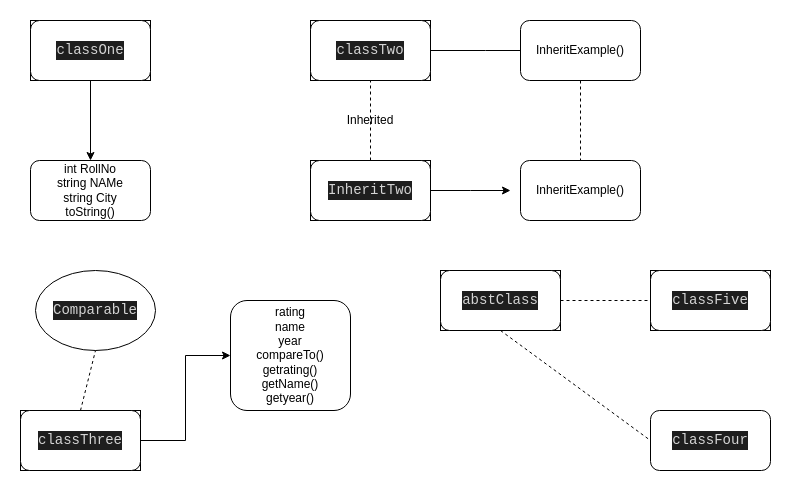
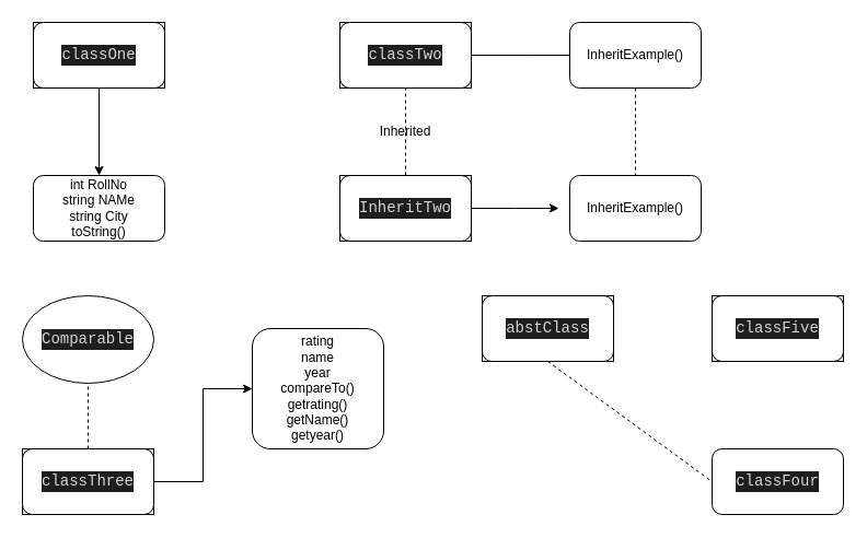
  <mxCell id="0" />
  <mxCell id="1" parent="0" />
  <mxCell id="2" value="" style="edgeStyle=orthogonalEdgeStyle;rounded=0;orthogonalLoop=1;jettySize=auto;html=1;" edge="1" parent="1" source="3"><mxGeometry relative="1" as="geometry"><mxPoint x="540" y="50" as="targetPoint" /></mxGeometry></mxCell>
  <mxCell id="3" value="ClassTwo&lt;br&gt;" style="rounded=0;whiteSpace=wrap;html=1;" vertex="1" parent="1"><mxGeometry x="310" y="20" width="120" height="60" as="geometry" /></mxCell>
  <mxCell id="4" value="" style="edgeStyle=orthogonalEdgeStyle;rounded=0;orthogonalLoop=1;jettySize=auto;html=1;" edge="1" parent="1" source="5"><mxGeometry relative="1" as="geometry"><mxPoint x="510" y="190" as="targetPoint" /></mxGeometry></mxCell>
  <mxCell id="5" value="&lt;div style=&quot;color: rgb(212 , 212 , 212) ; background-color: rgb(30 , 30 , 30) ; font-family: &amp;#34;consolas&amp;#34; , &amp;#34;courier new&amp;#34; , monospace ; font-size: 14px ; line-height: 19px ; white-space: pre&quot;&gt;&lt;div style=&quot;font-family: &amp;#34;consolas&amp;#34; , &amp;#34;courier new&amp;#34; , monospace ; line-height: 19px&quot;&gt;InheritTwo&lt;/div&gt;&lt;/div&gt;" style="rounded=0;whiteSpace=wrap;html=1;" vertex="1" parent="1"><mxGeometry x="310" y="160" width="120" height="60" as="geometry" /></mxCell>
  <mxCell id="6" value="InheritExample()" style="rounded=1;whiteSpace=wrap;html=1;" vertex="1" parent="1"><mxGeometry x="520" y="20" width="120" height="60" as="geometry" /></mxCell>
  <mxCell id="7" value="Inherited" style="text;html=1;strokeColor=none;fillColor=none;align=center;verticalAlign=middle;whiteSpace=wrap;rounded=0;" vertex="1" parent="1"><mxGeometry x="350" y="110" width="40" height="20" as="geometry" /></mxCell>
  <mxCell id="8" value="InheritExample()" style="rounded=1;whiteSpace=wrap;html=1;" vertex="1" parent="1"><mxGeometry x="520" y="160" width="120" height="60" as="geometry" /></mxCell>
  <mxCell id="9" value="ClassOne" style="rounded=0;whiteSpace=wrap;html=1;" vertex="1" parent="1"><mxGeometry x="30" y="20" width="120" height="60" as="geometry" /></mxCell>
  <mxCell id="10" value="int RollNo&lt;br&gt;string NAMe&lt;br&gt;string City&lt;br&gt;toString()" style="rounded=1;whiteSpace=wrap;html=1;" vertex="1" parent="1"><mxGeometry x="30" y="160" width="120" height="60" as="geometry" /></mxCell>
  <mxCell id="11" style="edgeStyle=orthogonalEdgeStyle;rounded=0;orthogonalLoop=1;jettySize=auto;html=1;entryX=0.5;entryY=0;entryDx=0;entryDy=0;" edge="1" parent="1" source="12" target="10"><mxGeometry relative="1" as="geometry" /></mxCell>
  <mxCell id="12" value="&lt;div style=&quot;color: rgb(212 , 212 , 212) ; background-color: rgb(30 , 30 , 30) ; font-family: &amp;#34;consolas&amp;#34; , &amp;#34;courier new&amp;#34; , monospace ; font-size: 14px ; line-height: 19px ; white-space: pre&quot;&gt;classOne&lt;/div&gt;" style="rounded=1;whiteSpace=wrap;html=1;" vertex="1" parent="1"><mxGeometry x="30" y="20" width="120" height="60" as="geometry" /></mxCell>
  <mxCell id="13" value="&lt;div style=&quot;color: rgb(212 , 212 , 212) ; background-color: rgb(30 , 30 , 30) ; font-family: &amp;#34;consolas&amp;#34; , &amp;#34;courier new&amp;#34; , monospace ; font-size: 14px ; line-height: 19px ; white-space: pre&quot;&gt;classTwo&lt;/div&gt;" style="rounded=1;whiteSpace=wrap;html=1;" vertex="1" parent="1"><mxGeometry x="310" y="20" width="120" height="60" as="geometry" /></mxCell>
  <mxCell id="14" value="&lt;div style=&quot;color: rgb(212 , 212 , 212) ; background-color: rgb(30 , 30 , 30) ; font-family: &amp;#34;consolas&amp;#34; , &amp;#34;courier new&amp;#34; , monospace ; font-size: 14px ; line-height: 19px ; white-space: pre&quot;&gt;InheritTwo&lt;/div&gt;" style="rounded=1;whiteSpace=wrap;html=1;" vertex="1" parent="1"><mxGeometry x="310" y="160" width="120" height="60" as="geometry" /></mxCell>
- <mxCell id="15" value="&lt;div style=&quot;color: rgb(212 , 212 , 212) ; background-color: rgb(30 , 30 , 30) ; font-family: &amp;#34;consolas&amp;#34; , &amp;#34;courier new&amp;#34; , monospace ; font-size: 14px ; line-height: 19px ; white-space: pre&quot;&gt;Comparable&lt;/div&gt;" style="ellipse;whiteSpace=wrap;html=1;" vertex="1" parent="1"><mxGeometry x="35" y="270" width="120" height="80" as="geometry" /></mxCell>
+ <mxCell id="15" value="&lt;div style=&quot;color: rgb(212 , 212 , 212) ; background-color: rgb(30 , 30 , 30) ; font-family: &amp;#34;consolas&amp;#34; , &amp;#34;courier new&amp;#34; , monospace ; font-size: 14px ; line-height: 19px ; white-space: pre&quot;&gt;Comparable&lt;/div&gt;" style="ellipse;whiteSpace=wrap;html=1;" vertex="1" parent="1"><mxGeometry x="20" y="270" width="120" height="80" as="geometry" /></mxCell>
  <mxCell id="16" value="" style="rounded=0;whiteSpace=wrap;html=1;" vertex="1" parent="1"><mxGeometry x="20" y="410" width="120" height="60" as="geometry" /></mxCell>
  <mxCell id="17" style="edgeStyle=orthogonalEdgeStyle;rounded=0;orthogonalLoop=1;jettySize=auto;html=1;" edge="1" parent="1" source="18" target="19"><mxGeometry relative="1" as="geometry" /></mxCell>
  <mxCell id="18" value="&lt;div style=&quot;color: rgb(212 , 212 , 212) ; background-color: rgb(30 , 30 , 30) ; font-family: &amp;#34;consolas&amp;#34; , &amp;#34;courier new&amp;#34; , monospace ; font-size: 14px ; line-height: 19px ; white-space: pre&quot;&gt;classThree&lt;/div&gt;" style="rounded=1;whiteSpace=wrap;html=1;" vertex="1" parent="1"><mxGeometry x="20" y="410" width="120" height="60" as="geometry" /></mxCell>
  <mxCell id="19" value="rating&lt;br&gt;name&lt;br&gt;year&lt;br&gt;compareTo()&lt;br&gt;getrating()&lt;br&gt;getName()&lt;br&gt;getyear()" style="rounded=1;whiteSpace=wrap;html=1;" vertex="1" parent="1"><mxGeometry x="230" y="300" width="120" height="110" as="geometry" /></mxCell>
  <mxCell id="20" value="" style="rounded=0;whiteSpace=wrap;html=1;" vertex="1" parent="1"><mxGeometry x="440" y="270" width="120" height="60" as="geometry" /></mxCell>
  <mxCell id="21" value="&lt;div style=&quot;color: rgb(212 , 212 , 212) ; background-color: rgb(30 , 30 , 30) ; font-family: &amp;#34;consolas&amp;#34; , &amp;#34;courier new&amp;#34; , monospace ; font-size: 14px ; line-height: 19px ; white-space: pre&quot;&gt;abstClass&lt;/div&gt;" style="rounded=1;whiteSpace=wrap;html=1;" vertex="1" parent="1"><mxGeometry x="440" y="270" width="120" height="60" as="geometry" /></mxCell>
  <mxCell id="22" value="" style="rounded=0;whiteSpace=wrap;html=1;" vertex="1" parent="1"><mxGeometry x="650" y="270" width="120" height="60" as="geometry" /></mxCell>
  <mxCell id="23" value="&lt;div style=&quot;color: rgb(212 , 212 , 212) ; background-color: rgb(30 , 30 , 30) ; font-family: &amp;#34;consolas&amp;#34; , &amp;#34;courier new&amp;#34; , monospace ; font-size: 14px ; line-height: 19px ; white-space: pre&quot;&gt;classFive&lt;/div&gt;" style="rounded=1;whiteSpace=wrap;html=1;" vertex="1" parent="1"><mxGeometry x="650" y="270" width="120" height="60" as="geometry" /></mxCell>
  <mxCell id="24" value="&lt;div style=&quot;color: rgb(212 , 212 , 212) ; background-color: rgb(30 , 30 , 30) ; font-family: &amp;#34;consolas&amp;#34; , &amp;#34;courier new&amp;#34; , monospace ; font-size: 14px ; line-height: 19px ; white-space: pre&quot;&gt;classFour&lt;/div&gt;" style="rounded=1;whiteSpace=wrap;html=1;" vertex="1" parent="1"><mxGeometry x="650" y="410" width="120" height="60" as="geometry" /></mxCell>
  <mxCell id="25" value="" style="endArrow=none;dashed=1;html=1;entryX=0.5;entryY=1;entryDx=0;entryDy=0;exitX=0.5;exitY=0;exitDx=0;exitDy=0;" edge="1" parent="1" source="18" target="15"><mxGeometry width="50" height="50" relative="1" as="geometry"><mxPoint x="20" y="540" as="sourcePoint" /><mxPoint x="70" y="490" as="targetPoint" /></mxGeometry></mxCell>
- <mxCell id="26" value="" style="endArrow=none;dashed=1;html=1;exitX=1;exitY=0.5;exitDx=0;exitDy=0;entryX=0;entryY=0.5;entryDx=0;entryDy=0;" edge="1" parent="1" source="21" target="23"><mxGeometry width="50" height="50" relative="1" as="geometry"><mxPoint x="590" y="340" as="sourcePoint" /><mxPoint x="640" y="300" as="targetPoint" /></mxGeometry></mxCell>
  <mxCell id="27" value="" style="endArrow=none;dashed=1;html=1;entryX=0;entryY=0.5;entryDx=0;entryDy=0;exitX=0.5;exitY=1;exitDx=0;exitDy=0;" edge="1" parent="1" source="21" target="24"><mxGeometry width="50" height="50" relative="1" as="geometry"><mxPoint x="20" y="540" as="sourcePoint" /><mxPoint x="70" y="490" as="targetPoint" /></mxGeometry></mxCell>
  <mxCell id="28" value="" style="endArrow=none;dashed=1;html=1;entryX=0.5;entryY=1;entryDx=0;entryDy=0;" edge="1" parent="1" source="14" target="13"><mxGeometry width="50" height="50" relative="1" as="geometry"><mxPoint x="210" y="270" as="sourcePoint" /><mxPoint x="240" y="230" as="targetPoint" /></mxGeometry></mxCell>
  <mxCell id="29" value="" style="endArrow=none;dashed=1;html=1;exitX=0.5;exitY=1;exitDx=0;exitDy=0;entryX=0.5;entryY=0;entryDx=0;entryDy=0;" edge="1" parent="1" source="6" target="8"><mxGeometry width="50" height="50" relative="1" as="geometry"><mxPoint x="20" y="540" as="sourcePoint" /><mxPoint x="500" y="110" as="targetPoint" /></mxGeometry></mxCell>
